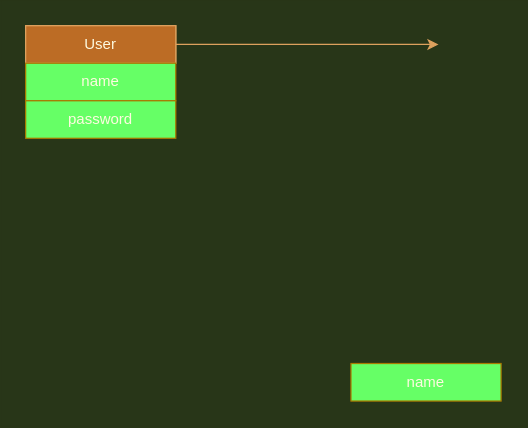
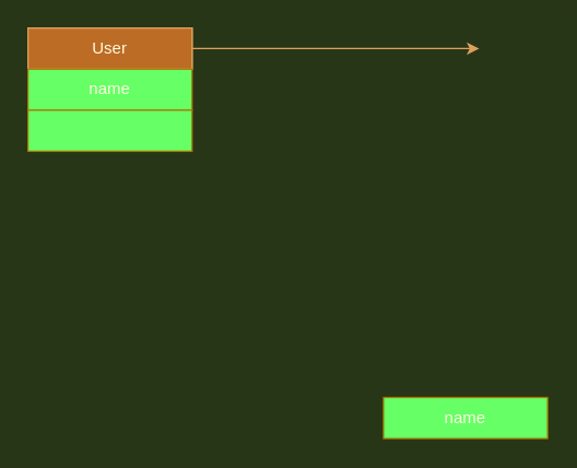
  <mxCell id="0" />
  <mxCell id="1" parent="0" />
  <mxCell id="2" value="" style="rounded=0;whiteSpace=wrap;html=1;fillColor=#BC6C25;strokeColor=#DDA15E;fontColor=#FEFAE0;" vertex="1" parent="1"><mxGeometry x="20" y="20" width="120" height="30" as="geometry" /></mxCell>
  <mxCell id="3" style="edgeStyle=orthogonalEdgeStyle;curved=0;rounded=1;sketch=0;orthogonalLoop=1;jettySize=auto;html=1;fontColor=#FEFAE0;strokeColor=#DDA15E;fillColor=#BC6C25;" edge="1" parent="1" source="4"><mxGeometry relative="1" as="geometry"><mxPoint x="350" y="35" as="targetPoint" /></mxGeometry></mxCell>
  <mxCell id="4" value="User" style="text;html=1;strokeColor=#DDA15E;fillColor=#BC6C25;align=center;verticalAlign=middle;whiteSpace=wrap;rounded=0;fontColor=#FEFAE0;" vertex="1" parent="1"><mxGeometry x="20" y="20" width="120" height="30" as="geometry" /></mxCell>
  <mxCell id="5" value="" style="rounded=0;whiteSpace=wrap;html=1;sketch=0;fontColor=#FEFAE0;strokeColor=#A87900;fillColor=#66FF66;" vertex="1" parent="1"><mxGeometry x="20" y="50" width="120" height="30" as="geometry" /></mxCell>
  <mxCell id="6" value="&lt;div&gt;name&lt;/div&gt;" style="text;html=1;strokeColor=none;fillColor=none;align=center;verticalAlign=middle;whiteSpace=wrap;rounded=0;sketch=0;fontColor=#FEFAE0;" vertex="1" parent="1"><mxGeometry x="20" y="50" width="120" height="30" as="geometry" /></mxCell>
  <mxCell id="7" value="" style="rounded=0;whiteSpace=wrap;html=1;sketch=0;fontColor=#FEFAE0;strokeColor=#A87900;fillColor=#66FF66;" vertex="1" parent="1"><mxGeometry x="20" y="80" width="120" height="30" as="geometry" /></mxCell>
- <mxCell id="8" value="&lt;div&gt;password&lt;/div&gt;" style="text;html=1;strokeColor=none;fillColor=none;align=center;verticalAlign=middle;whiteSpace=wrap;rounded=0;sketch=0;fontColor=#FEFAE0;" vertex="1" parent="1"><mxGeometry x="20" y="80" width="120" height="30" as="geometry" /></mxCell>
  <mxCell id="9" value="" style="rounded=0;whiteSpace=wrap;html=1;sketch=0;fontColor=#FEFAE0;strokeColor=#A87900;fillColor=#66FF66;" vertex="1" parent="1"><mxGeometry x="280" y="290" width="120" height="30" as="geometry" /></mxCell>
  <mxCell id="10" value="&lt;div&gt;name&lt;/div&gt;" style="text;html=1;strokeColor=none;fillColor=none;align=center;verticalAlign=middle;whiteSpace=wrap;rounded=0;sketch=0;fontColor=#FEFAE0;" vertex="1" parent="1"><mxGeometry x="280" y="290" width="120" height="30" as="geometry" /></mxCell>
